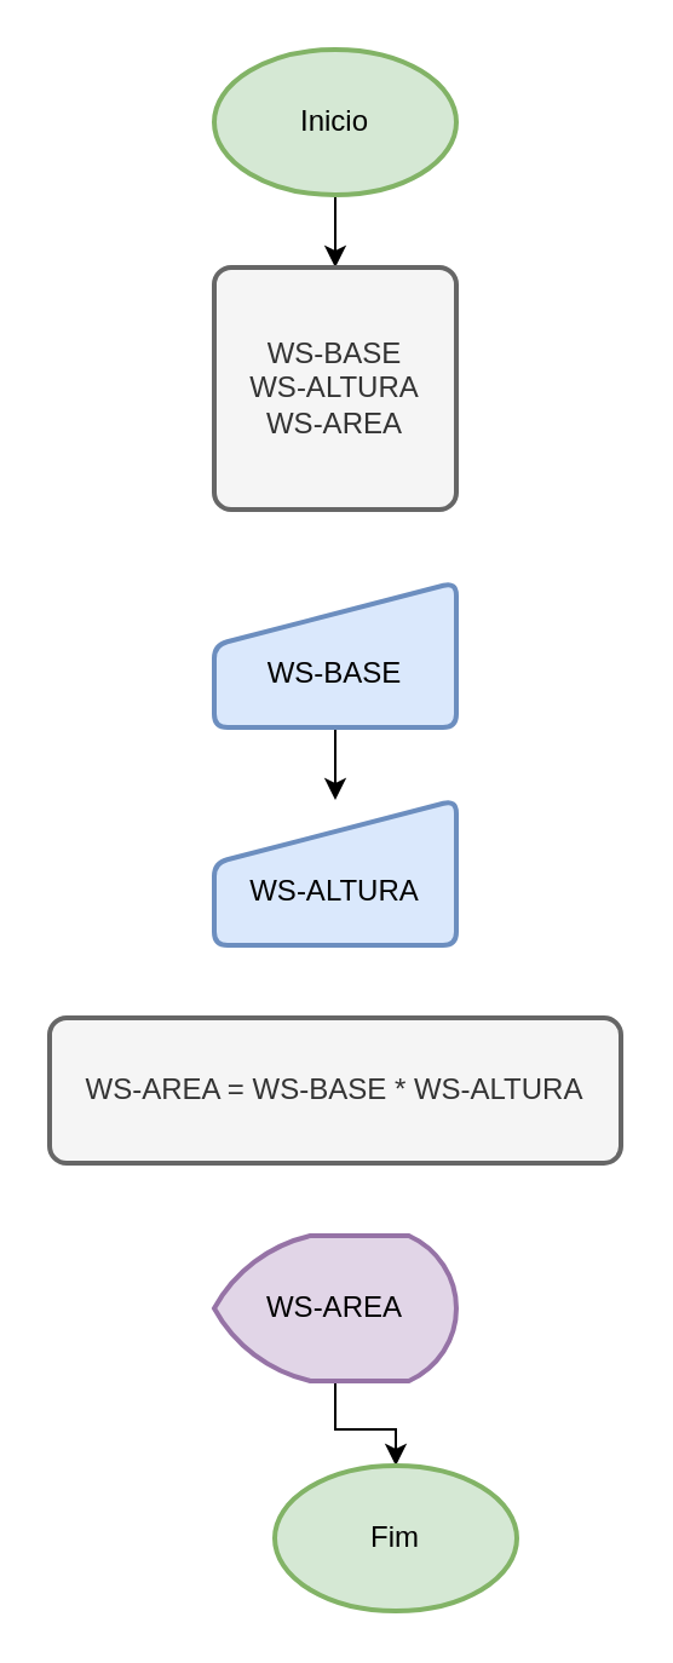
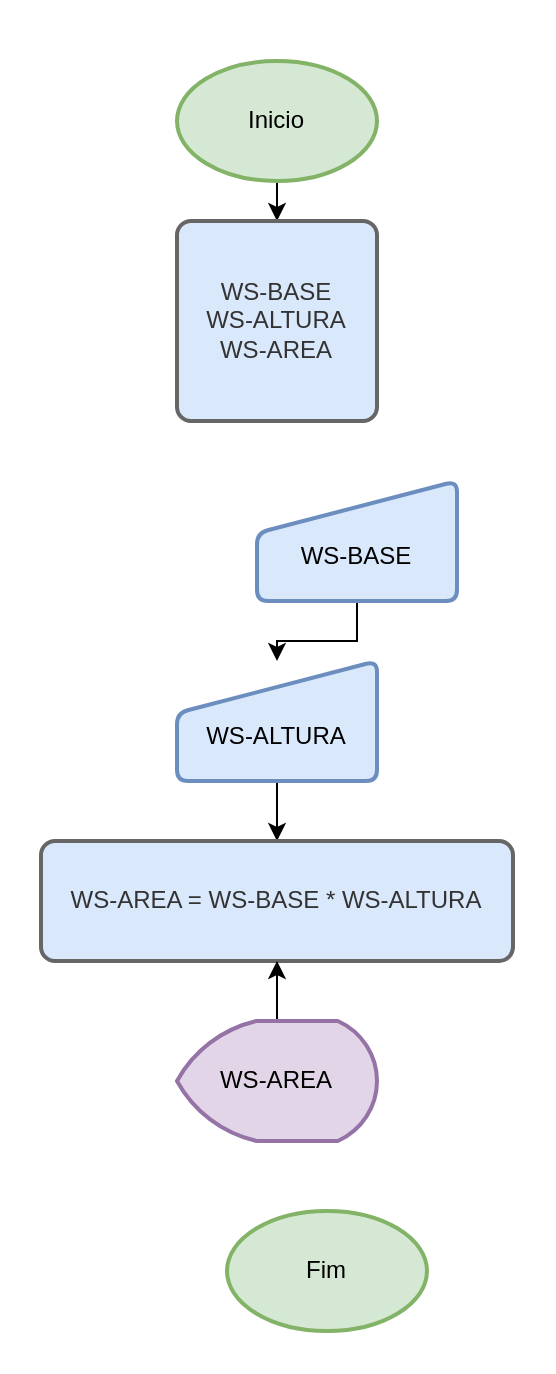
  <mxCell id="0" />
  <mxCell id="1" parent="0" />
  <mxCell id="2" value="" style="edgeStyle=orthogonalEdgeStyle;rounded=0;orthogonalLoop=1;jettySize=auto;html=1;" edge="1" parent="1" source="3" target="5"><mxGeometry relative="1" as="geometry" /></mxCell>
- <mxCell id="3" value="Inicio" style="strokeWidth=2;html=1;shape=mxgraph.flowchart.start_1;whiteSpace=wrap;fillColor=#d5e8d4;strokeColor=#82b366;" vertex="1" parent="1"><mxGeometry x="88" y="20" width="100" height="60" as="geometry" /></mxCell>
+ <mxCell id="3" value="Inicio" style="strokeWidth=2;html=1;shape=mxgraph.flowchart.start_1;whiteSpace=wrap;fillColor=#d5e8d4;strokeColor=#82b366;" vertex="1" parent="1"><mxGeometry x="88" y="30" width="100" height="60" as="geometry" /></mxCell>
  <mxCell id="4" style="edgeStyle=orthogonalEdgeStyle;rounded=0;orthogonalLoop=1;jettySize=auto;html=1;exitX=0.5;exitY=1;exitDx=0;exitDy=0;" edge="1" parent="1"><mxGeometry relative="1" as="geometry"><mxPoint x="138" y="200" as="sourcePoint" /><mxPoint x="138" y="200" as="targetPoint" /></mxGeometry></mxCell>
- <mxCell id="5" value="WS-BASE&lt;div&gt;WS-ALTURA&lt;/div&gt;&lt;div&gt;WS-AREA&lt;/div&gt;" style="rounded=1;whiteSpace=wrap;html=1;absoluteArcSize=1;arcSize=14;strokeWidth=2;fillColor=#f5f5f5;fontColor=#333333;strokeColor=#666666;" vertex="1" parent="1"><mxGeometry x="88" y="110" width="100" height="100" as="geometry" /></mxCell>
+ <mxCell id="5" value="WS-BASE&lt;div&gt;WS-ALTURA&lt;/div&gt;&lt;div&gt;WS-AREA&lt;/div&gt;" style="rounded=1;whiteSpace=wrap;html=1;absoluteArcSize=1;arcSize=14;strokeWidth=2;fillColor=#dae8fc;fontColor=#333333;strokeColor=#666666;" vertex="1" parent="1"><mxGeometry x="88" y="110" width="100" height="100" as="geometry" /></mxCell>
  <mxCell id="6" value="" style="edgeStyle=orthogonalEdgeStyle;rounded=0;orthogonalLoop=1;jettySize=auto;html=1;" edge="1" parent="1" source="7" target="9"><mxGeometry relative="1" as="geometry" /></mxCell>
- <mxCell id="7" value="&lt;div&gt;&lt;br&gt;&lt;/div&gt;WS-BASE" style="html=1;strokeWidth=2;shape=manualInput;whiteSpace=wrap;rounded=1;size=26;arcSize=11;fillColor=#dae8fc;strokeColor=#6c8ebf;" vertex="1" parent="1"><mxGeometry x="88" y="240" width="100" height="60" as="geometry" /></mxCell>
+ <mxCell id="7" value="&lt;div&gt;&lt;br&gt;&lt;/div&gt;WS-BASE" style="html=1;strokeWidth=2;shape=manualInput;whiteSpace=wrap;rounded=1;size=26;arcSize=11;fillColor=#dae8fc;strokeColor=#6c8ebf;" vertex="1" parent="1"><mxGeometry x="128" y="240" width="100" height="60" as="geometry" /></mxCell>
+ <mxCell id="8" value="" style="edgeStyle=orthogonalEdgeStyle;rounded=0;orthogonalLoop=1;jettySize=auto;html=1;" edge="1" parent="1" source="9" target="10"><mxGeometry relative="1" as="geometry" /></mxCell>
  <mxCell id="9" value="&lt;div&gt;&lt;br&gt;&lt;/div&gt;WS-ALTURA" style="html=1;strokeWidth=2;shape=manualInput;whiteSpace=wrap;rounded=1;size=26;arcSize=11;fillColor=#dae8fc;strokeColor=#6c8ebf;" vertex="1" parent="1"><mxGeometry x="88" y="330" width="100" height="60" as="geometry" /></mxCell>
- <mxCell id="10" value="WS-AREA = WS-BASE * WS-ALTURA" style="rounded=1;whiteSpace=wrap;html=1;absoluteArcSize=1;arcSize=14;strokeWidth=2;fillColor=#f5f5f5;fontColor=#333333;strokeColor=#666666;" vertex="1" parent="1"><mxGeometry x="20" y="420" width="236" height="60" as="geometry" /></mxCell>
- <mxCell id="11" value="" style="edgeStyle=orthogonalEdgeStyle;rounded=0;orthogonalLoop=1;jettySize=auto;html=1;" edge="1" parent="1" source="12" target="13"><mxGeometry relative="1" as="geometry" /></mxCell>
+ <mxCell id="10" value="WS-AREA = WS-BASE * WS-ALTURA" style="rounded=1;whiteSpace=wrap;html=1;absoluteArcSize=1;arcSize=14;strokeWidth=2;fillColor=#dae8fc;fontColor=#333333;strokeColor=#666666;" vertex="1" parent="1"><mxGeometry x="20" y="420" width="236" height="60" as="geometry" /></mxCell>
+ <mxCell id="11" value="" style="edgeStyle=orthogonalEdgeStyle;rounded=0;orthogonalLoop=1;jettySize=auto;html=1;" edge="1" parent="1" source="12" target="10"><mxGeometry relative="1" as="geometry" /></mxCell>
  <mxCell id="12" value="WS-AREA" style="strokeWidth=2;html=1;shape=mxgraph.flowchart.display;whiteSpace=wrap;fillColor=#e1d5e7;strokeColor=#9673a6;" vertex="1" parent="1"><mxGeometry x="88" y="510" width="100" height="60" as="geometry" /></mxCell>
  <mxCell id="13" value="Fim" style="strokeWidth=2;html=1;shape=mxgraph.flowchart.start_1;whiteSpace=wrap;fillColor=#d5e8d4;strokeColor=#82b366;" vertex="1" parent="1"><mxGeometry x="113" y="605" width="100" height="60" as="geometry" /></mxCell>
